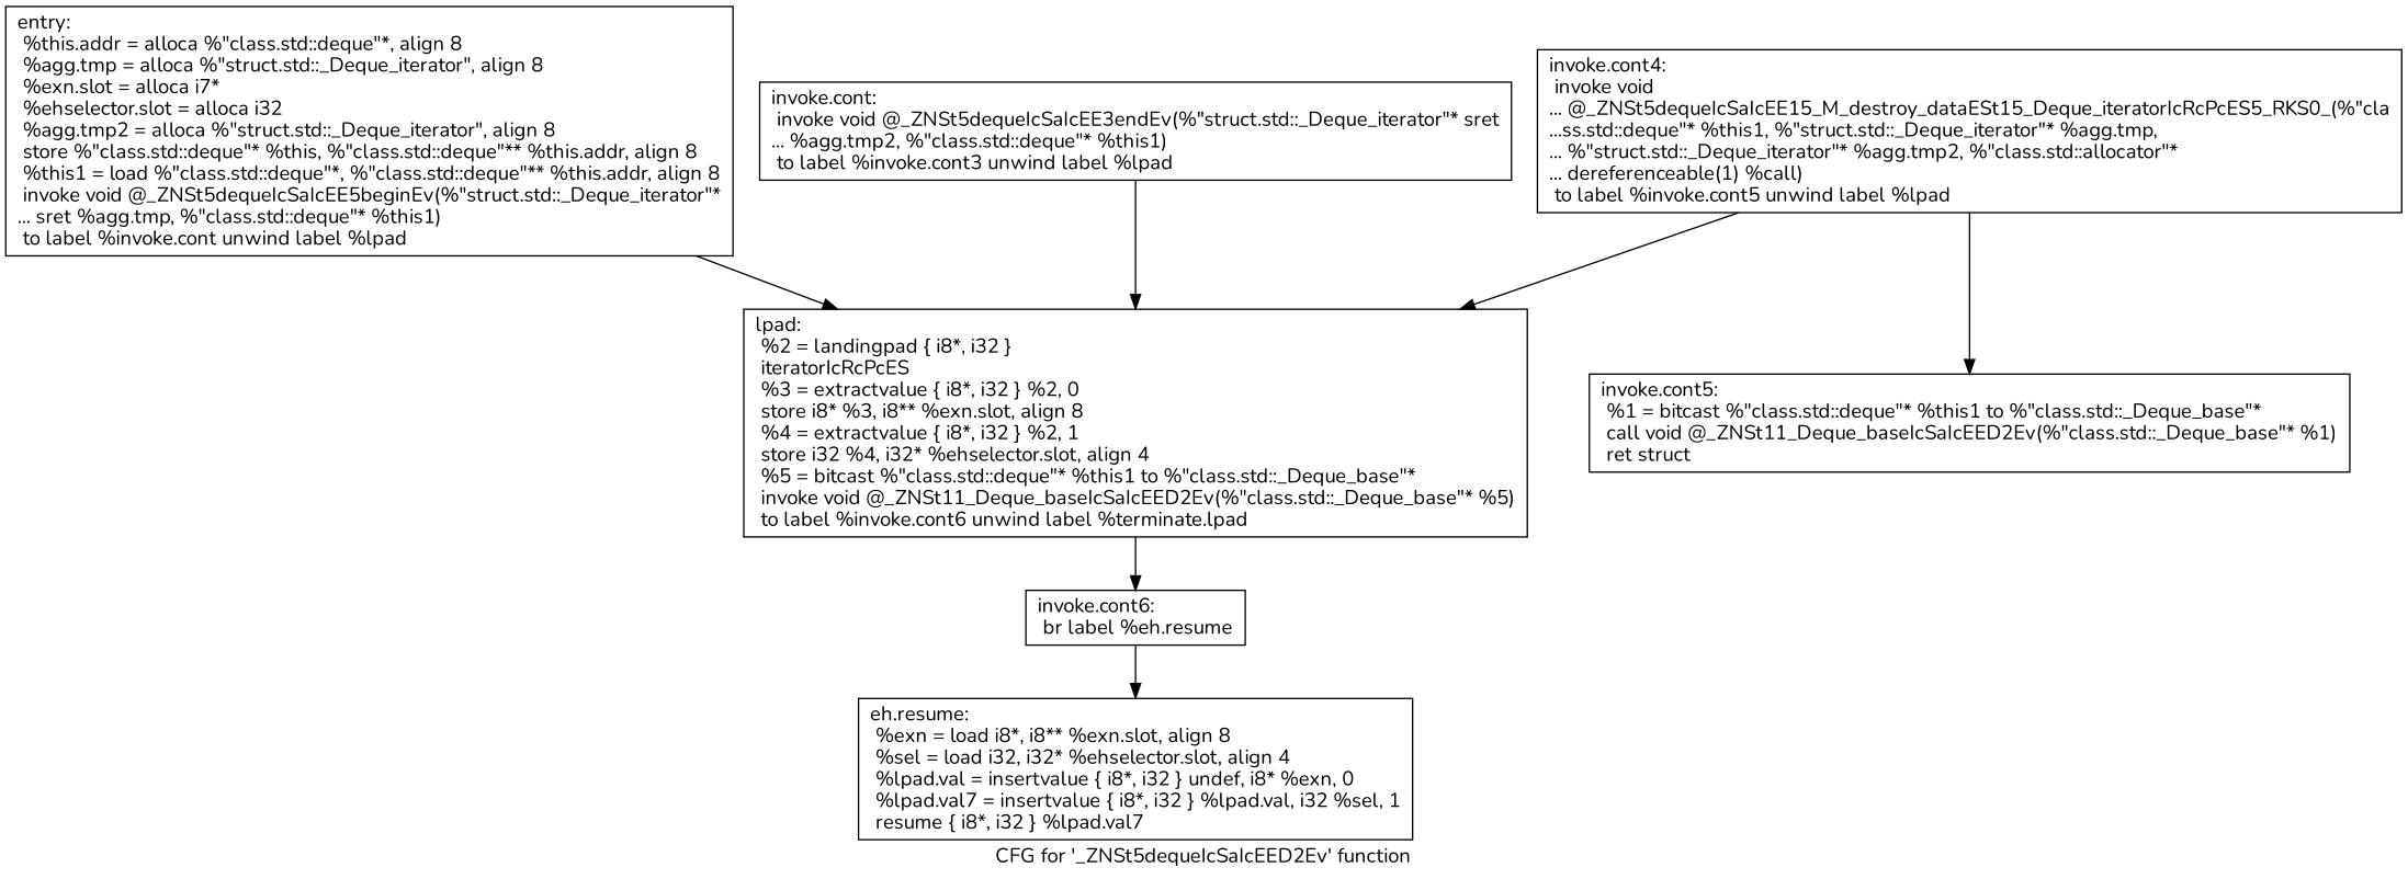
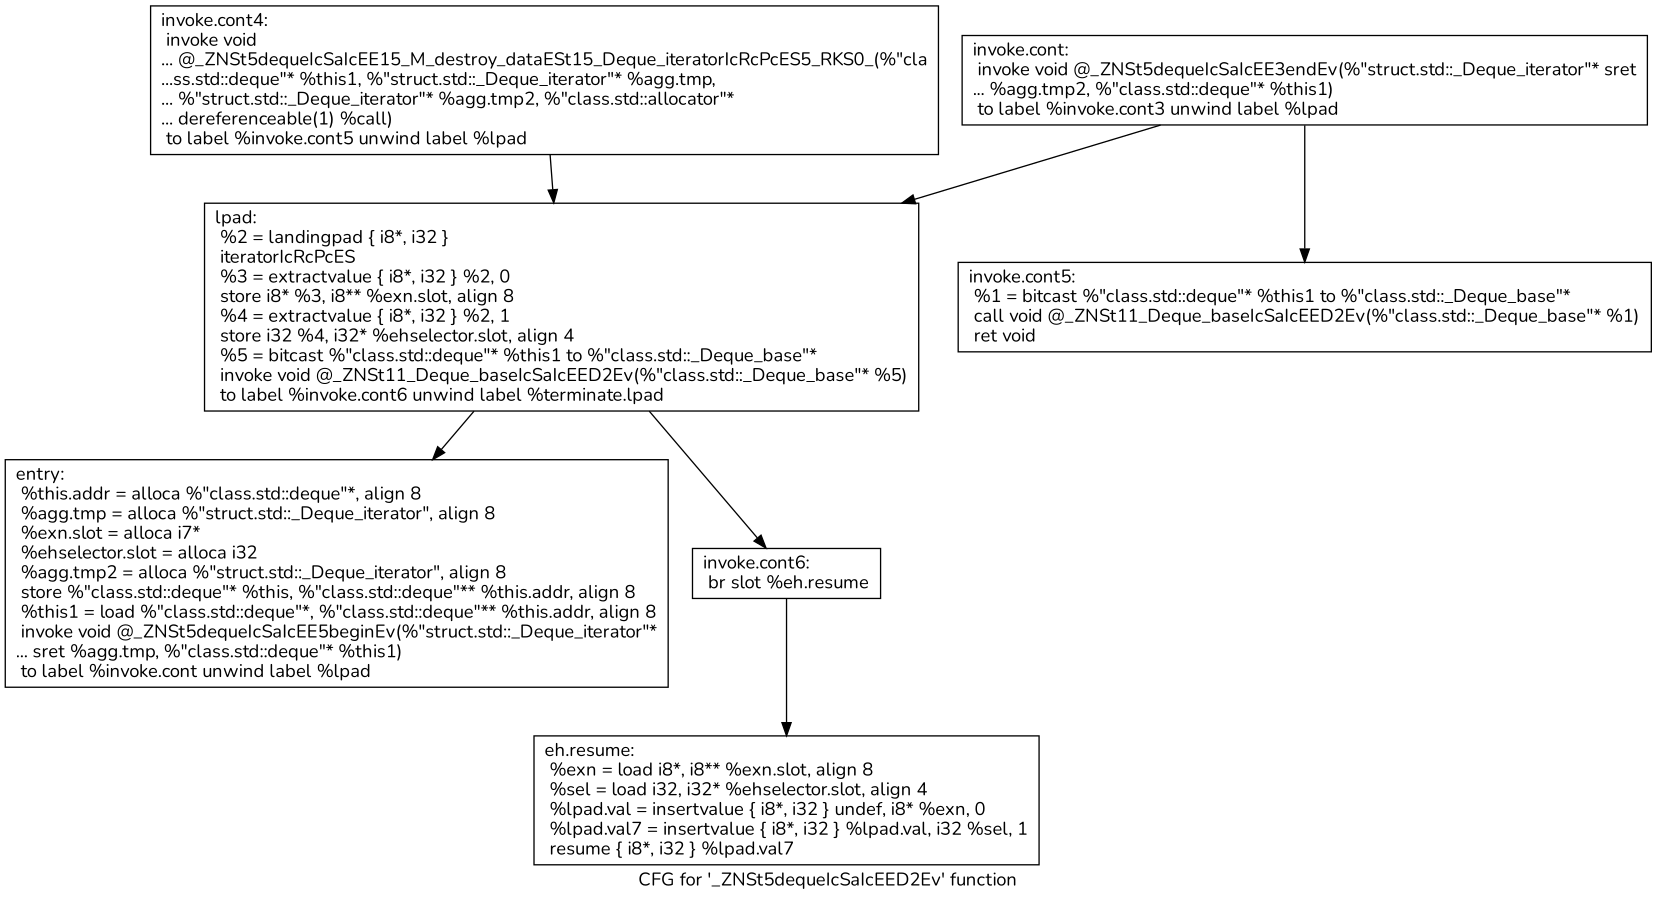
  digraph {
    fontname=Nunito
    label="CFG for '_ZNSt5dequeIcSaIcEED2Ev' function"
    node [fontname=Nunito shape=record]
    edge [fontname=Nunito]
    n1 [label="{entry:\l  %this.addr = alloca %\"class.std::deque\"*, align 8\l  %agg.tmp = alloca %\"struct.std::_Deque_iterator\", align 8\l  %exn.slot = alloca i7*\l  %ehselector.slot = alloca i32\l  %agg.tmp2 = alloca %\"struct.std::_Deque_iterator\", align 8\l  store %\"class.std::deque\"* %this, %\"class.std::deque\"** %this.addr, align 8\l  %this1 = load %\"class.std::deque\"*, %\"class.std::deque\"** %this.addr, align 8\l  invoke void @_ZNSt5dequeIcSaIcEE5beginEv(%\"struct.std::_Deque_iterator\"*\l... sret %agg.tmp, %\"class.std::deque\"* %this1)\l          to label %invoke.cont unwind label %lpad\l}"]
    n2 [label="{lpad:                                             \l  %2 = landingpad \{ i8*, i32 \}\l          iteratorIcRcPcES\l  %3 = extractvalue \{ i8*, i32 \} %2, 0\l  store i8* %3, i8** %exn.slot, align 8\l  %4 = extractvalue \{ i8*, i32 \} %2, 1\l  store i32 %4, i32* %ehselector.slot, align 4\l  %5 = bitcast %\"class.std::deque\"* %this1 to %\"class.std::_Deque_base\"*\l  invoke void @_ZNSt11_Deque_baseIcSaIcEED2Ev(%\"class.std::_Deque_base\"* %5)\l          to label %invoke.cont6 unwind label %terminate.lpad\l}"]
    n3 [label="{invoke.cont:                                      \l  invoke void @_ZNSt5dequeIcSaIcEE3endEv(%\"struct.std::_Deque_iterator\"* sret\l... %agg.tmp2, %\"class.std::deque\"* %this1)\l          to label %invoke.cont3 unwind label %lpad\l}"]
-   n4 [label="{invoke.cont6:                                     \l  br label %eh.resume\l}"]
+   n4 [label="{invoke.cont6:                                     \l  br slot %eh.resume\l}"]
    n5 [label="{eh.resume:                                        \l  %exn = load i8*, i8** %exn.slot, align 8\l  %sel = load i32, i32* %ehselector.slot, align 4\l  %lpad.val = insertvalue \{ i8*, i32 \} undef, i8* %exn, 0\l  %lpad.val7 = insertvalue \{ i8*, i32 \} %lpad.val, i32 %sel, 1\l  resume \{ i8*, i32 \} %lpad.val7\l}"]
    n6 [label="{invoke.cont4:                                     \l  invoke void\l... @_ZNSt5dequeIcSaIcEE15_M_destroy_dataESt15_Deque_iteratorIcRcPcES5_RKS0_(%\"cla\l...ss.std::deque\"* %this1, %\"struct.std::_Deque_iterator\"* %agg.tmp,\l... %\"struct.std::_Deque_iterator\"* %agg.tmp2, %\"class.std::allocator\"*\l... dereferenceable(1) %call)\l          to label %invoke.cont5 unwind label %lpad\l}"]
-   n7 [label="{invoke.cont5:                                     \l  %1 = bitcast %\"class.std::deque\"* %this1 to %\"class.std::_Deque_base\"*\l  call void @_ZNSt11_Deque_baseIcSaIcEED2Ev(%\"class.std::_Deque_base\"* %1)\l  ret struct\l}"]
-   n1 -> n2
+   n7 [label="{invoke.cont5:                                     \l  %1 = bitcast %\"class.std::deque\"* %this1 to %\"class.std::_Deque_base\"*\l  call void @_ZNSt11_Deque_baseIcSaIcEED2Ev(%\"class.std::_Deque_base\"* %1)\l  ret void\l}"]
+   n2 -> n1
    n2 -> n4
    n3 -> n2
    n4 -> n5
    n6 -> n2
-   n6 -> n7
+   n3 -> n7
  }
